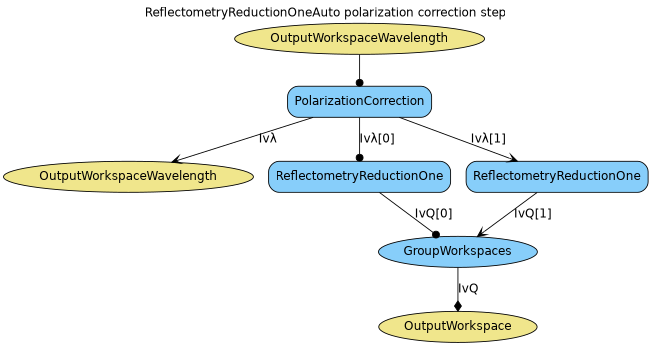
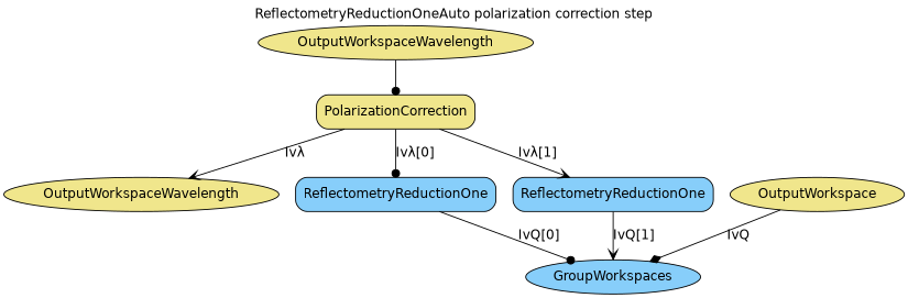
  digraph {
    fontname=Helvetica
    label="ReflectometryReductionOneAuto polarization correction step"
    labelloc=t
    node [fillcolor=lightskyblue fontname=Helvetica shape=oval style="rounded,filled"]
    edge [arrowhead=dot fontname=Helvetica]
    n1 [fillcolor=khaki label=OutputWorkspaceWavelength style=filled]
    n2 [fillcolor=khaki label=OutputWorkspaceWavelength style=filled]
    n3 [fillcolor=khaki label=OutputWorkspace style=filled]
-   n4 [label=PolarizationCorrection shape=rectangle]
+   n4 [fillcolor=khaki label=PolarizationCorrection shape=rectangle]
    n5 [label=ReflectometryReductionOne shape=rectangle]
    n6 [label=ReflectometryReductionOne shape=rectangle]
    n7 [label=GroupWorkspaces shape=ellipse]
    subgraph sub_1 {
      n1
      n2
      n3
    }
    subgraph sub_2 {
      n4
      n5
      n6
      n7
    }
    n1 -> n4
    n4 -> n2 [arrowhead=vee label="Iv&lambda;"]
    n4 -> n5 [label="Iv&lambda;[0]"]
    n4 -> n6 [arrowhead=vee label="Iv&lambda;[1]"]
    n5 -> n7 [label="IvQ[0]"]
    n6 -> n7 [arrowhead=vee label="IvQ[1]"]
-   n7 -> n3 [arrowhead=diamond label=IvQ]
+   n3 -> n7 [arrowhead=diamond label=IvQ]
  }
